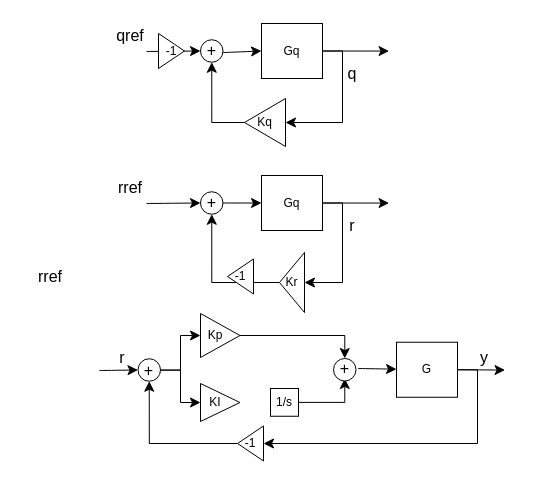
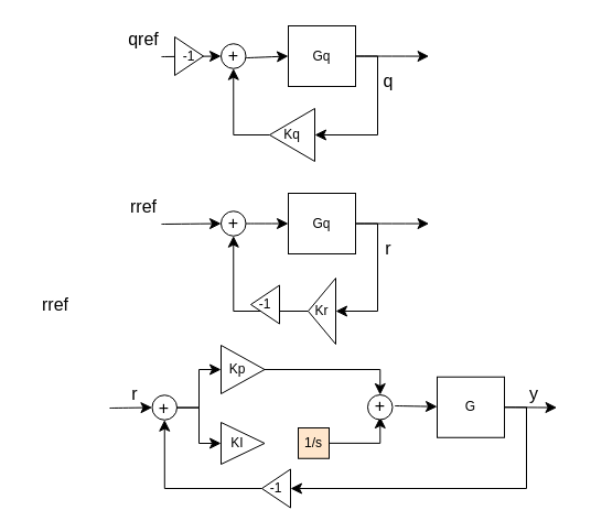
  <mxCell id="0" />
  <mxCell id="1" parent="0" />
  <mxCell id="2" style="edgeStyle=none;curved=1;rounded=0;orthogonalLoop=1;jettySize=auto;html=1;exitX=0.25;exitY=1;exitDx=0;exitDy=0;fontSize=12;startSize=8;endSize=8;" edge="1" parent="1"><mxGeometry relative="1" as="geometry"><mxPoint x="367" y="106" as="sourcePoint" /><mxPoint x="367" y="106" as="targetPoint" /></mxGeometry></mxCell>
  <mxCell id="3" style="edgeStyle=orthogonalEdgeStyle;rounded=0;orthogonalLoop=1;jettySize=auto;html=1;exitX=1;exitY=0.5;exitDx=0;exitDy=0;entryX=0;entryY=0.5;entryDx=0;entryDy=0;fontSize=12;startSize=8;endSize=8;" edge="1" parent="1" source="5" target="7"><mxGeometry relative="1" as="geometry" /></mxCell>
  <mxCell id="4" style="edgeStyle=none;curved=1;rounded=0;orthogonalLoop=1;jettySize=auto;html=1;exitX=1;exitY=0.5;exitDx=0;exitDy=0;fontSize=12;startSize=8;endSize=8;" edge="1" parent="1" source="5"><mxGeometry relative="1" as="geometry"><mxPoint x="388.571" y="50.571" as="targetPoint" /></mxGeometry></mxCell>
  <mxCell id="5" value="Gq" style="rounded=0;whiteSpace=wrap;html=1;" vertex="1" parent="1"><mxGeometry x="261" y="23" width="61" height="55" as="geometry" /></mxCell>
  <mxCell id="6" style="edgeStyle=orthogonalEdgeStyle;rounded=0;orthogonalLoop=1;jettySize=auto;html=1;fontSize=12;startSize=8;endSize=8;elbow=vertical;" edge="1" parent="1" source="7" target="9"><mxGeometry relative="1" as="geometry" /></mxCell>
  <mxCell id="7" value="Kq" style="triangle;whiteSpace=wrap;html=1;direction=west;" vertex="1" parent="1"><mxGeometry x="244" y="98" width="41" height="48" as="geometry" /></mxCell>
  <mxCell id="8" value="" style="edgeStyle=none;curved=1;rounded=0;orthogonalLoop=1;jettySize=auto;html=1;fontSize=12;startSize=8;endSize=8;" edge="1" parent="1" source="9" target="5"><mxGeometry relative="1" as="geometry" /></mxCell>
  <mxCell id="9" value="" style="ellipse;whiteSpace=wrap;html=1;aspect=fixed;" vertex="1" parent="1"><mxGeometry x="200" y="39.25" width="22.5" height="22.5" as="geometry" /></mxCell>
  <mxCell id="10" value="" style="endArrow=classic;html=1;rounded=0;fontSize=12;startSize=8;endSize=8;curved=1;entryX=0;entryY=0.5;entryDx=0;entryDy=0;" edge="1" parent="1" target="9"><mxGeometry width="50" height="50" relative="1" as="geometry"><mxPoint x="146" y="51" as="sourcePoint" /><mxPoint x="173" y="71" as="targetPoint" /></mxGeometry></mxCell>
  <mxCell id="11" value="qref" style="text;strokeColor=none;fillColor=none;html=1;align=center;verticalAlign=middle;whiteSpace=wrap;rounded=0;fontSize=16;" vertex="1" parent="1"><mxGeometry x="100" y="20" width="60" height="30" as="geometry" /></mxCell>
  <mxCell id="12" value="q" style="text;strokeColor=none;fillColor=none;html=1;align=center;verticalAlign=middle;whiteSpace=wrap;rounded=0;fontSize=16;" vertex="1" parent="1"><mxGeometry x="322" y="58" width="60" height="30" as="geometry" /></mxCell>
  <mxCell id="13" value="+" style="text;strokeColor=none;fillColor=none;html=1;align=center;verticalAlign=middle;whiteSpace=wrap;rounded=0;fontSize=16;" vertex="1" parent="1"><mxGeometry x="198" y="39.5" width="26.5" height="20" as="geometry" /></mxCell>
  <mxCell id="14" value="-1" style="triangle;whiteSpace=wrap;html=1;direction=east;" vertex="1" parent="1"><mxGeometry x="158" y="33" width="26" height="35" as="geometry" /></mxCell>
  <mxCell id="15" style="edgeStyle=none;curved=1;rounded=0;orthogonalLoop=1;jettySize=auto;html=1;exitX=0.25;exitY=1;exitDx=0;exitDy=0;fontSize=12;startSize=8;endSize=8;" edge="1" parent="1"><mxGeometry relative="1" as="geometry"><mxPoint x="367" y="258" as="sourcePoint" /><mxPoint x="367" y="258" as="targetPoint" /></mxGeometry></mxCell>
  <mxCell id="16" style="edgeStyle=orthogonalEdgeStyle;rounded=0;orthogonalLoop=1;jettySize=auto;html=1;exitX=1;exitY=0.5;exitDx=0;exitDy=0;entryX=0;entryY=0.5;entryDx=0;entryDy=0;fontSize=12;startSize=8;endSize=8;" edge="1" source="18" target="20" parent="1"><mxGeometry relative="1" as="geometry" /></mxCell>
  <mxCell id="17" style="edgeStyle=none;curved=1;rounded=0;orthogonalLoop=1;jettySize=auto;html=1;exitX=1;exitY=0.5;exitDx=0;exitDy=0;fontSize=12;startSize=8;endSize=8;" edge="1" source="18" parent="1"><mxGeometry relative="1" as="geometry"><mxPoint x="388.571" y="202.571" as="targetPoint" /></mxGeometry></mxCell>
  <mxCell id="18" value="Gq" style="rounded=0;whiteSpace=wrap;html=1;" vertex="1" parent="1"><mxGeometry x="261" y="175" width="61" height="55" as="geometry" /></mxCell>
  <mxCell id="19" style="edgeStyle=orthogonalEdgeStyle;rounded=0;orthogonalLoop=1;jettySize=auto;html=1;fontSize=12;startSize=8;endSize=8;elbow=vertical;" edge="1" source="20" target="22" parent="1"><mxGeometry relative="1" as="geometry" /></mxCell>
  <mxCell id="20" value="Kr" style="triangle;whiteSpace=wrap;html=1;direction=west;" vertex="1" parent="1"><mxGeometry x="279" y="252" width="25" height="60" as="geometry" /></mxCell>
  <mxCell id="21" value="" style="edgeStyle=none;curved=1;rounded=0;orthogonalLoop=1;jettySize=auto;html=1;fontSize=12;startSize=8;endSize=8;" edge="1" source="22" target="18" parent="1"><mxGeometry relative="1" as="geometry" /></mxCell>
  <mxCell id="22" value="" style="ellipse;whiteSpace=wrap;html=1;aspect=fixed;" vertex="1" parent="1"><mxGeometry x="200" y="191.25" width="22.5" height="22.5" as="geometry" /></mxCell>
  <mxCell id="23" value="" style="endArrow=classic;html=1;rounded=0;fontSize=12;startSize=8;endSize=8;curved=1;entryX=0;entryY=0.5;entryDx=0;entryDy=0;" edge="1" target="22" parent="1"><mxGeometry width="50" height="50" relative="1" as="geometry"><mxPoint x="146" y="203" as="sourcePoint" /><mxPoint x="173" y="223" as="targetPoint" /></mxGeometry></mxCell>
  <mxCell id="24" value="rref" style="text;strokeColor=none;fillColor=none;html=1;align=center;verticalAlign=middle;whiteSpace=wrap;rounded=0;fontSize=16;" vertex="1" parent="1"><mxGeometry x="100" y="172" width="60" height="30" as="geometry" /></mxCell>
  <mxCell id="25" value="r" style="text;strokeColor=none;fillColor=none;html=1;align=center;verticalAlign=middle;whiteSpace=wrap;rounded=0;fontSize=16;" vertex="1" parent="1"><mxGeometry x="322" y="210" width="60" height="30" as="geometry" /></mxCell>
  <mxCell id="26" value="+" style="text;strokeColor=none;fillColor=none;html=1;align=center;verticalAlign=middle;whiteSpace=wrap;rounded=0;fontSize=16;" vertex="1" parent="1"><mxGeometry x="198" y="191.5" width="26.5" height="20" as="geometry" /></mxCell>
  <mxCell id="27" value="-1" style="triangle;whiteSpace=wrap;html=1;direction=west;" vertex="1" parent="1"><mxGeometry x="227" y="258.5" width="26" height="35" as="geometry" /></mxCell>
  <mxCell id="28" style="edgeStyle=none;curved=1;rounded=0;orthogonalLoop=1;jettySize=auto;html=1;exitX=0.25;exitY=1;exitDx=0;exitDy=0;fontSize=12;startSize=8;endSize=8;" edge="1" parent="1"><mxGeometry relative="1" as="geometry"><mxPoint x="377" y="425" as="sourcePoint" /><mxPoint x="377" y="425" as="targetPoint" /></mxGeometry></mxCell>
  <mxCell id="29" style="edgeStyle=orthogonalEdgeStyle;rounded=0;orthogonalLoop=1;jettySize=auto;html=1;exitX=1;exitY=0.5;exitDx=0;exitDy=0;entryX=0;entryY=0.5;entryDx=0;entryDy=0;fontSize=12;startSize=8;endSize=8;" edge="1" parent="1" source="31" target="39"><mxGeometry relative="1" as="geometry"><mxPoint x="330" y="443" as="targetPoint" /></mxGeometry></mxCell>
  <mxCell id="30" style="edgeStyle=none;curved=1;rounded=0;orthogonalLoop=1;jettySize=auto;html=1;exitX=1;exitY=0.5;exitDx=0;exitDy=0;fontSize=12;startSize=8;endSize=8;" edge="1" parent="1" source="31"><mxGeometry relative="1" as="geometry"><mxPoint x="504.571" y="369.571" as="targetPoint" /></mxGeometry></mxCell>
  <mxCell id="31" value="G" style="rounded=0;whiteSpace=wrap;html=1;" vertex="1" parent="1"><mxGeometry x="396" y="341.75" width="61" height="55" as="geometry" /></mxCell>
  <mxCell id="32" style="edgeStyle=orthogonalEdgeStyle;rounded=0;orthogonalLoop=1;jettySize=auto;html=1;fontSize=12;startSize=8;endSize=8;elbow=vertical;exitX=1;exitY=0.5;exitDx=0;exitDy=0;" edge="1" parent="1" source="39" target="35"><mxGeometry relative="1" as="geometry"><mxPoint x="289.049" y="443.029" as="sourcePoint" /></mxGeometry></mxCell>
  <mxCell id="33" value="" style="edgeStyle=orthogonalEdgeStyle;rounded=0;orthogonalLoop=1;jettySize=auto;html=1;fontSize=12;startSize=8;endSize=8;entryX=0;entryY=0.5;entryDx=0;entryDy=0;" edge="1" parent="1" source="35" target="41"><mxGeometry relative="1" as="geometry" /></mxCell>
  <mxCell id="34" style="edgeStyle=orthogonalEdgeStyle;rounded=0;orthogonalLoop=1;jettySize=auto;html=1;entryX=0;entryY=0.5;entryDx=0;entryDy=0;fontSize=12;startSize=8;endSize=8;" edge="1" parent="1" source="35" target="42"><mxGeometry relative="1" as="geometry" /></mxCell>
  <mxCell id="35" value="" style="ellipse;whiteSpace=wrap;html=1;aspect=fixed;" vertex="1" parent="1"><mxGeometry x="137.5" y="358.25" width="22.5" height="22.5" as="geometry" /></mxCell>
  <mxCell id="36" value="" style="endArrow=classic;html=1;rounded=0;fontSize=12;startSize=8;endSize=8;curved=1;entryX=0;entryY=0.5;entryDx=0;entryDy=0;" edge="1" parent="1" target="35"><mxGeometry width="50" height="50" relative="1" as="geometry"><mxPoint x="99" y="370" as="sourcePoint" /><mxPoint x="183" y="390" as="targetPoint" /></mxGeometry></mxCell>
  <mxCell id="37" value="rref" style="text;strokeColor=none;fillColor=none;html=1;align=center;verticalAlign=middle;whiteSpace=wrap;rounded=0;fontSize=16;" vertex="1" parent="1"><mxGeometry x="20" y="261" width="60" height="30" as="geometry" /></mxCell>
  <mxCell id="38" value="+" style="text;strokeColor=none;fillColor=none;html=1;align=center;verticalAlign=middle;whiteSpace=wrap;rounded=0;fontSize=16;" vertex="1" parent="1"><mxGeometry x="142" y="364.25" width="13" height="10.75" as="geometry" /></mxCell>
  <mxCell id="39" value="-1" style="triangle;whiteSpace=wrap;html=1;direction=west;" vertex="1" parent="1"><mxGeometry x="237" y="425.5" width="26" height="35" as="geometry" /></mxCell>
  <mxCell id="40" value="" style="edgeStyle=orthogonalEdgeStyle;rounded=0;orthogonalLoop=1;jettySize=auto;html=1;fontSize=12;startSize=8;endSize=8;entryX=0.5;entryY=0;entryDx=0;entryDy=0;" edge="1" parent="1" source="41" target="47"><mxGeometry relative="1" as="geometry" /></mxCell>
  <mxCell id="41" value="Kp&amp;nbsp; &amp;nbsp;" style="triangle;whiteSpace=wrap;html=1;direction=east;" vertex="1" parent="1"><mxGeometry x="200" y="313" width="39.5" height="44" as="geometry" /></mxCell>
  <mxCell id="42" value="KI&amp;nbsp; &amp;nbsp;" style="triangle;whiteSpace=wrap;html=1;direction=east;" vertex="1" parent="1"><mxGeometry x="200" y="383" width="39.5" height="38" as="geometry" /></mxCell>
  <mxCell id="43" style="edgeStyle=orthogonalEdgeStyle;rounded=0;orthogonalLoop=1;jettySize=auto;html=1;exitX=1;exitY=0.5;exitDx=0;exitDy=0;entryX=0.5;entryY=1;entryDx=0;entryDy=0;fontSize=12;startSize=8;endSize=8;" edge="1" parent="1" source="44" target="47"><mxGeometry relative="1" as="geometry" /></mxCell>
- <mxCell id="44" value="1/s" style="rounded=0;whiteSpace=wrap;html=1;" vertex="1" parent="1"><mxGeometry x="270" y="388" width="28" height="27.75" as="geometry" /></mxCell>
+ <mxCell id="44" value="1/s" style="rounded=0;whiteSpace=wrap;html=1;fillColor=#ffe6cc;" vertex="1" parent="1"><mxGeometry x="270" y="388" width="28" height="27.75" as="geometry" /></mxCell>
  <mxCell id="45" value="" style="ellipse;whiteSpace=wrap;html=1;aspect=fixed;" vertex="1" parent="1"><mxGeometry x="333" y="358" width="22.5" height="22.5" as="geometry" /></mxCell>
  <mxCell id="46" style="edgeStyle=none;curved=1;rounded=0;orthogonalLoop=1;jettySize=auto;html=1;exitX=1;exitY=0.5;exitDx=0;exitDy=0;fontSize=12;startSize=8;endSize=8;" edge="1" parent="1" source="47" target="31"><mxGeometry relative="1" as="geometry" /></mxCell>
  <mxCell id="47" value="+" style="text;strokeColor=none;fillColor=none;html=1;align=center;verticalAlign=middle;whiteSpace=wrap;rounded=0;fontSize=16;" vertex="1" parent="1"><mxGeometry x="331" y="358" width="26.5" height="20" as="geometry" /></mxCell>
  <mxCell id="48" value="y" style="text;strokeColor=none;fillColor=none;html=1;align=center;verticalAlign=middle;whiteSpace=wrap;rounded=0;fontSize=16;" vertex="1" parent="1"><mxGeometry x="454" y="341.75" width="60" height="30" as="geometry" /></mxCell>
  <mxCell id="49" value="r" style="text;strokeColor=none;fillColor=none;html=1;align=center;verticalAlign=middle;whiteSpace=wrap;rounded=0;fontSize=16;" vertex="1" parent="1"><mxGeometry x="105.5" y="341.75" width="32" height="30" as="geometry" /></mxCell>
